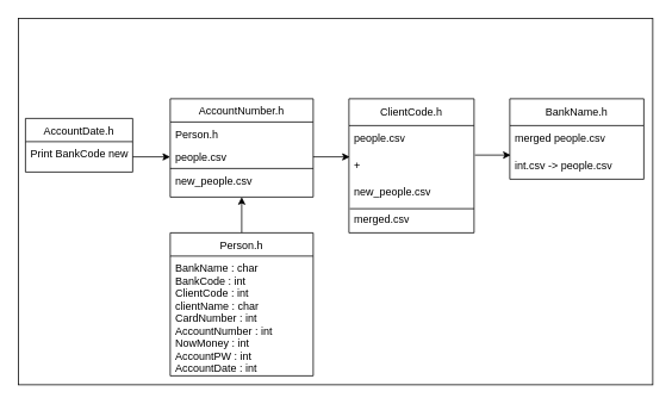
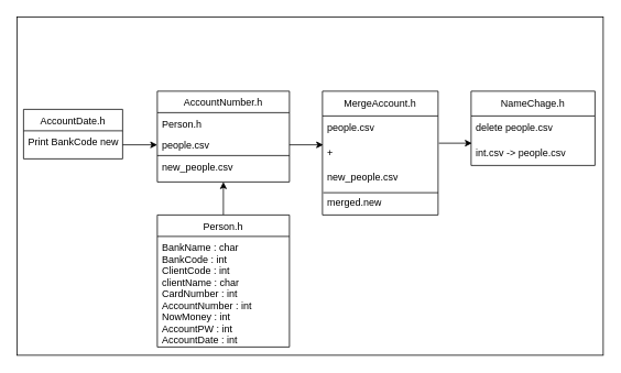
  <mxCell id="0" />
  <mxCell id="1" parent="0" />
  <mxCell id="2" value="" style="rounded=0;whiteSpace=wrap;html=1;" vertex="1" parent="1"><mxGeometry x="20" y="20" width="710" height="410" as="geometry" /></mxCell>
  <mxCell id="3" style="edgeStyle=orthogonalEdgeStyle;rounded=0;orthogonalLoop=1;jettySize=auto;html=1;exitX=0.5;exitY=0;exitDx=0;exitDy=0;entryX=0.5;entryY=1;entryDx=0;entryDy=0;" edge="1" parent="1" source="4" target="6"><mxGeometry relative="1" as="geometry" /></mxCell>
  <mxCell id="4" value="Person.h" style="swimlane;fontStyle=0;align=center;verticalAlign=top;childLayout=stackLayout;horizontal=1;startSize=26;horizontalStack=0;resizeParent=1;resizeLast=0;collapsible=1;marginBottom=0;rounded=0;shadow=0;strokeWidth=1;" parent="1" vertex="1"><mxGeometry x="190" y="260" width="160" height="160" as="geometry"><mxRectangle x="130" y="380" width="160" height="26" as="alternateBounds" /></mxGeometry></mxCell>
  <mxCell id="5" value="BankName : char&#10;BankCode : int&#10;ClientCode : int&#10;clientName : char&#10;CardNumber : int&#10;AccountNumber : int&#10;NowMoney : int&#10;AccountPW : int&#10;AccountDate : int&#10;&#10;" style="text;align=left;verticalAlign=top;spacingLeft=4;spacingRight=4;overflow=hidden;rotatable=0;points=[[0,0.5],[1,0.5]];portConstraint=eastwest;rounded=0;shadow=0;html=0;" parent="4" vertex="1"><mxGeometry y="26" width="160" height="134" as="geometry" /></mxCell>
  <mxCell id="6" value="AccountNumber.h" style="swimlane;fontStyle=0;align=center;verticalAlign=top;childLayout=stackLayout;horizontal=1;startSize=26;horizontalStack=0;resizeParent=1;resizeLast=0;collapsible=1;marginBottom=0;rounded=0;shadow=0;strokeWidth=1;" parent="1" vertex="1"><mxGeometry x="190" y="110" width="160" height="110" as="geometry"><mxRectangle x="550" y="140" width="160" height="26" as="alternateBounds" /></mxGeometry></mxCell>
  <mxCell id="7" value="Person.h" style="text;align=left;verticalAlign=top;spacingLeft=4;spacingRight=4;overflow=hidden;rotatable=0;points=[[0,0.5],[1,0.5]];portConstraint=eastwest;" parent="6" vertex="1"><mxGeometry y="26" width="160" height="26" as="geometry" /></mxCell>
  <mxCell id="8" value="people.csv" style="text;align=left;verticalAlign=top;spacingLeft=4;spacingRight=4;overflow=hidden;rotatable=0;points=[[0,0.5],[1,0.5]];portConstraint=eastwest;" vertex="1" parent="6"><mxGeometry y="52" width="160" height="26" as="geometry" /></mxCell>
  <mxCell id="9" value="" style="endArrow=none;html=1;rounded=0;" edge="1" parent="6"><mxGeometry width="50" height="50" relative="1" as="geometry"><mxPoint y="78" as="sourcePoint" /><mxPoint x="160" y="78" as="targetPoint" /></mxGeometry></mxCell>
  <mxCell id="10" value="new_people.csv" style="text;align=left;verticalAlign=top;spacingLeft=4;spacingRight=4;overflow=hidden;rotatable=0;points=[[0,0.5],[1,0.5]];portConstraint=eastwest;" vertex="1" parent="6"><mxGeometry y="78" width="160" height="26" as="geometry" /></mxCell>
- <mxCell id="11" value="ClientCode.h" style="swimlane;fontStyle=0;childLayout=stackLayout;horizontal=1;startSize=30;horizontalStack=0;resizeParent=1;resizeParentMax=0;resizeLast=0;collapsible=1;marginBottom=0;whiteSpace=wrap;html=1;" vertex="1" parent="1"><mxGeometry x="390" y="110" width="140" height="150" as="geometry" /></mxCell>
+ <mxCell id="11" value="MergeAccount.h" style="swimlane;fontStyle=0;childLayout=stackLayout;horizontal=1;startSize=30;horizontalStack=0;resizeParent=1;resizeParentMax=0;resizeLast=0;collapsible=1;marginBottom=0;whiteSpace=wrap;html=1;" vertex="1" parent="1"><mxGeometry x="390" y="110" width="140" height="150" as="geometry" /></mxCell>
  <mxCell id="12" value="people.csv" style="text;strokeColor=none;fillColor=none;align=left;verticalAlign=middle;spacingLeft=4;spacingRight=4;overflow=hidden;points=[[0,0.5],[1,0.5]];portConstraint=eastwest;rotatable=0;whiteSpace=wrap;html=1;" vertex="1" parent="11"><mxGeometry y="30" width="140" height="30" as="geometry" /></mxCell>
  <mxCell id="13" value="+" style="text;strokeColor=none;fillColor=none;align=left;verticalAlign=middle;spacingLeft=4;spacingRight=4;overflow=hidden;points=[[0,0.5],[1,0.5]];portConstraint=eastwest;rotatable=0;whiteSpace=wrap;html=1;" vertex="1" parent="11"><mxGeometry y="60" width="140" height="30" as="geometry" /></mxCell>
  <mxCell id="14" value="new_people.csv" style="text;strokeColor=none;fillColor=none;align=left;verticalAlign=middle;spacingLeft=4;spacingRight=4;overflow=hidden;points=[[0,0.5],[1,0.5]];portConstraint=eastwest;rotatable=0;whiteSpace=wrap;html=1;" vertex="1" parent="11"><mxGeometry y="90" width="140" height="30" as="geometry" /></mxCell>
- <mxCell id="15" value="merged.csv" style="text;strokeColor=none;fillColor=none;align=left;verticalAlign=middle;spacingLeft=4;spacingRight=4;overflow=hidden;points=[[0,0.5],[1,0.5]];portConstraint=eastwest;rotatable=0;whiteSpace=wrap;html=1;" vertex="1" parent="11"><mxGeometry y="120" width="140" height="30" as="geometry" /></mxCell>
+ <mxCell id="15" value="merged.new" style="text;strokeColor=none;fillColor=none;align=left;verticalAlign=middle;spacingLeft=4;spacingRight=4;overflow=hidden;points=[[0,0.5],[1,0.5]];portConstraint=eastwest;rotatable=0;whiteSpace=wrap;html=1;" vertex="1" parent="11"><mxGeometry y="120" width="140" height="30" as="geometry" /></mxCell>
  <mxCell id="16" value="" style="endArrow=none;html=1;rounded=0;entryX=1;entryY=0.1;entryDx=0;entryDy=0;entryPerimeter=0;exitX=0.007;exitY=0.1;exitDx=0;exitDy=0;exitPerimeter=0;" edge="1" parent="11" source="15" target="15"><mxGeometry width="50" height="50" relative="1" as="geometry"><mxPoint x="20" y="123" as="sourcePoint" /><mxPoint x="90" y="40" as="targetPoint" /><Array as="points" /></mxGeometry></mxCell>
- <mxCell id="17" value="BankName.h" style="swimlane;fontStyle=0;childLayout=stackLayout;horizontal=1;startSize=30;horizontalStack=0;resizeParent=1;resizeParentMax=0;resizeLast=0;collapsible=1;marginBottom=0;whiteSpace=wrap;html=1;" vertex="1" parent="1"><mxGeometry x="570" y="110" width="150" height="90" as="geometry" /></mxCell>
- <mxCell id="18" value="merged people.csv" style="text;strokeColor=none;fillColor=none;align=left;verticalAlign=middle;spacingLeft=4;spacingRight=4;overflow=hidden;points=[[0,0.5],[1,0.5]];portConstraint=eastwest;rotatable=0;whiteSpace=wrap;html=1;" vertex="1" parent="17"><mxGeometry y="30" width="150" height="30" as="geometry" /></mxCell>
+ <mxCell id="17" value="NameChage.h" style="swimlane;fontStyle=0;childLayout=stackLayout;horizontal=1;startSize=30;horizontalStack=0;resizeParent=1;resizeParentMax=0;resizeLast=0;collapsible=1;marginBottom=0;whiteSpace=wrap;html=1;" vertex="1" parent="1"><mxGeometry x="570" y="110" width="150" height="90" as="geometry" /></mxCell>
+ <mxCell id="18" value="delete people.csv" style="text;strokeColor=none;fillColor=none;align=left;verticalAlign=middle;spacingLeft=4;spacingRight=4;overflow=hidden;points=[[0,0.5],[1,0.5]];portConstraint=eastwest;rotatable=0;whiteSpace=wrap;html=1;" vertex="1" parent="17"><mxGeometry y="30" width="150" height="30" as="geometry" /></mxCell>
  <mxCell id="19" value="int.csv -&amp;gt; people.csv" style="text;strokeColor=none;fillColor=none;align=left;verticalAlign=middle;spacingLeft=4;spacingRight=4;overflow=hidden;points=[[0,0.5],[1,0.5]];portConstraint=eastwest;rotatable=0;whiteSpace=wrap;html=1;" vertex="1" parent="17"><mxGeometry y="60" width="150" height="30" as="geometry" /></mxCell>
  <mxCell id="20" style="edgeStyle=orthogonalEdgeStyle;rounded=0;orthogonalLoop=1;jettySize=auto;html=1;exitX=1.007;exitY=0.1;exitDx=0;exitDy=0;entryX=0.007;entryY=0.1;entryDx=0;entryDy=0;entryPerimeter=0;exitPerimeter=0;" edge="1" parent="1" source="13" target="19"><mxGeometry relative="1" as="geometry" /></mxCell>
  <mxCell id="21" style="edgeStyle=orthogonalEdgeStyle;rounded=0;orthogonalLoop=1;jettySize=auto;html=1;exitX=1;exitY=0.5;exitDx=0;exitDy=0;entryX=0.007;entryY=0.167;entryDx=0;entryDy=0;entryPerimeter=0;" edge="1" parent="1" source="8" target="13"><mxGeometry relative="1" as="geometry" /></mxCell>
  <mxCell id="22" value="AccountDate.h" style="swimlane;fontStyle=0;align=center;verticalAlign=top;childLayout=stackLayout;horizontal=1;startSize=26;horizontalStack=0;resizeParent=1;resizeLast=0;collapsible=1;marginBottom=0;rounded=0;shadow=0;strokeWidth=1;" vertex="1" parent="1"><mxGeometry x="28" y="132" width="120" height="60" as="geometry"><mxRectangle x="130" y="380" width="160" height="26" as="alternateBounds" /></mxGeometry></mxCell>
  <mxCell id="23" value="Print BankCode new" style="text;align=left;verticalAlign=top;spacingLeft=4;spacingRight=4;overflow=hidden;rotatable=0;points=[[0,0.5],[1,0.5]];portConstraint=eastwest;rounded=0;shadow=0;html=0;" vertex="1" parent="22"><mxGeometry y="26" width="120" height="34" as="geometry" /></mxCell>
  <mxCell id="24" style="edgeStyle=orthogonalEdgeStyle;rounded=0;orthogonalLoop=1;jettySize=auto;html=1;exitX=1;exitY=0.5;exitDx=0;exitDy=0;entryX=0;entryY=0.5;entryDx=0;entryDy=0;" edge="1" parent="1" source="23" target="8"><mxGeometry relative="1" as="geometry" /></mxCell>
